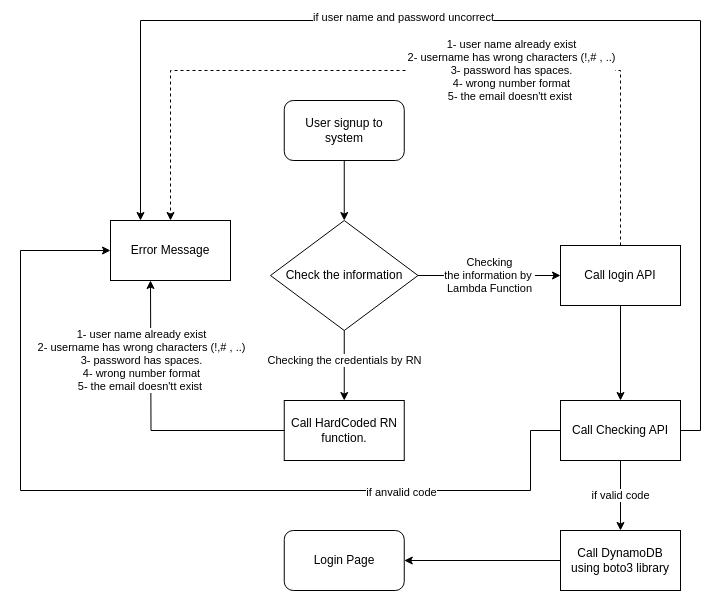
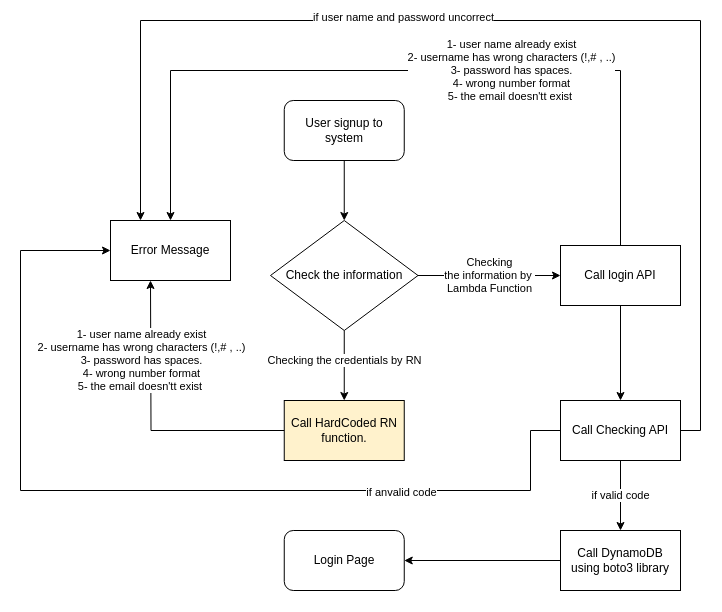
  <mxCell id="0" />
  <mxCell id="1" parent="0" />
  <mxCell id="2" style="edgeStyle=orthogonalEdgeStyle;rounded=0;orthogonalLoop=1;jettySize=auto;html=1;exitX=0.5;exitY=1;exitDx=0;exitDy=0;entryX=0.5;entryY=0;entryDx=0;entryDy=0;" edge="1" parent="1" source="3" target="5"><mxGeometry relative="1" as="geometry" /></mxCell>
  <mxCell id="3" value="User signup to system" style="rounded=1;whiteSpace=wrap;html=1;" vertex="1" parent="1"><mxGeometry x="283.75" y="100" width="120" height="60" as="geometry" /></mxCell>
  <mxCell id="4" value="Call login API" style="rounded=0;whiteSpace=wrap;html=1;" vertex="1" parent="1"><mxGeometry x="560" y="245" width="120" height="60" as="geometry" /></mxCell>
  <mxCell id="5" value="Check the information" style="rhombus;whiteSpace=wrap;html=1;" vertex="1" parent="1"><mxGeometry x="270" y="220" width="147.5" height="110" as="geometry" /></mxCell>
- <mxCell id="6" value="Call HardCoded RN function." style="rounded=0;whiteSpace=wrap;html=1;" vertex="1" parent="1"><mxGeometry x="283.75" y="400" width="120" height="60" as="geometry" /></mxCell>
+ <mxCell id="6" value="Call HardCoded RN function." style="rounded=0;whiteSpace=wrap;html=1;fillColor=#fff2cc;" vertex="1" parent="1"><mxGeometry x="283.75" y="400" width="120" height="60" as="geometry" /></mxCell>
  <mxCell id="7" value="Checking the credentials by RN" style="endArrow=classic;html=1;rounded=0;exitX=0.5;exitY=1;exitDx=0;exitDy=0;entryX=0.5;entryY=0;entryDx=0;entryDy=0;" edge="1" parent="1" source="5" target="6"><mxGeometry x="-0.143" width="50" height="50" relative="1" as="geometry"><mxPoint x="603.75" y="370" as="sourcePoint" /><mxPoint x="653.75" y="320" as="targetPoint" /><mxPoint as="offset" /></mxGeometry></mxCell>
  <mxCell id="8" value="Checking&lt;div&gt;the information by&amp;nbsp;&lt;/div&gt;&lt;div&gt;Lambda Function&lt;/div&gt;" style="endArrow=classic;html=1;rounded=0;exitX=1;exitY=0.5;exitDx=0;exitDy=0;entryX=0;entryY=0.5;entryDx=0;entryDy=0;" edge="1" parent="1" source="5" target="4"><mxGeometry x="-0.004" width="50" height="50" relative="1" as="geometry"><mxPoint x="490" y="380" as="sourcePoint" /><mxPoint x="540" y="330" as="targetPoint" /><mxPoint as="offset" /></mxGeometry></mxCell>
  <mxCell id="9" value="" style="endArrow=classic;html=1;rounded=0;entryX=0.5;entryY=1;entryDx=0;entryDy=0;exitX=0;exitY=0.5;exitDx=0;exitDy=0;edgeStyle=orthogonalEdgeStyle;" edge="1" parent="1" source="6"><mxGeometry width="50" height="50" relative="1" as="geometry"><mxPoint x="263.75" y="430" as="sourcePoint" /><mxPoint x="150" y="280" as="targetPoint" /></mxGeometry></mxCell>
  <mxCell id="10" value="1- user name already exist&lt;div&gt;2- username has wrong characters (!,# , ..)&lt;/div&gt;&lt;div&gt;3- password has spaces.&lt;/div&gt;&lt;div&gt;4- wrong number format&lt;/div&gt;&lt;div&gt;5- the email doesn'tt exist&amp;nbsp;&lt;/div&gt;" style="edgeLabel;html=1;align=center;verticalAlign=middle;resizable=0;points=[];" vertex="1" connectable="0" parent="9"><mxGeometry x="0.214" y="-1" relative="1" as="geometry"><mxPoint x="-11" y="-32" as="offset" /></mxGeometry></mxCell>
  <mxCell id="11" style="edgeStyle=orthogonalEdgeStyle;rounded=0;orthogonalLoop=1;jettySize=auto;html=1;exitX=1;exitY=0.5;exitDx=0;exitDy=0;entryX=0.25;entryY=0;entryDx=0;entryDy=0;" edge="1" parent="1" source="13" target="14"><mxGeometry relative="1" as="geometry"><Array as="points"><mxPoint x="700" y="430" /><mxPoint x="700" y="20" /><mxPoint x="140" y="20" /></Array></mxGeometry></mxCell>
  <mxCell id="12" value="if user name and password uncorrect" style="edgeLabel;html=1;align=center;verticalAlign=middle;resizable=0;points=[];" vertex="1" connectable="0" parent="11"><mxGeometry x="0.224" y="-4" relative="1" as="geometry"><mxPoint as="offset" /></mxGeometry></mxCell>
  <mxCell id="13" value="Call Checking API" style="rounded=0;whiteSpace=wrap;html=1;" vertex="1" parent="1"><mxGeometry x="560" y="400" width="120" height="60" as="geometry" /></mxCell>
  <mxCell id="14" value="Error Message" style="rounded=0;whiteSpace=wrap;html=1;" vertex="1" parent="1"><mxGeometry x="110" y="220" width="120" height="60" as="geometry" /></mxCell>
- <mxCell id="15" value="" style="endArrow=classic;html=1;rounded=0;exitX=0.5;exitY=0;exitDx=0;exitDy=0;entryX=0.5;entryY=0;entryDx=0;entryDy=0;edgeStyle=orthogonalEdgeStyle;dashed=1;" edge="1" parent="1" source="4" target="14"><mxGeometry width="50" height="50" relative="1" as="geometry"><mxPoint x="520" y="370" as="sourcePoint" /><mxPoint x="570" y="320" as="targetPoint" /><Array as="points"><mxPoint x="620" y="70" /><mxPoint x="170" y="70" /></Array></mxGeometry></mxCell>
+ <mxCell id="15" value="" style="endArrow=classic;html=1;rounded=0;exitX=0.5;exitY=0;exitDx=0;exitDy=0;entryX=0.5;entryY=0;entryDx=0;entryDy=0;edgeStyle=orthogonalEdgeStyle;" edge="1" parent="1" source="4" target="14"><mxGeometry width="50" height="50" relative="1" as="geometry"><mxPoint x="520" y="370" as="sourcePoint" /><mxPoint x="570" y="320" as="targetPoint" /><Array as="points"><mxPoint x="620" y="70" /><mxPoint x="170" y="70" /></Array></mxGeometry></mxCell>
  <mxCell id="16" value="1- user name already exist&lt;div&gt;2- username has wrong characters (!,# , ..)&lt;/div&gt;&lt;div&gt;3- password has spaces.&lt;/div&gt;&lt;div&gt;4- wrong number format&lt;/div&gt;&lt;div&gt;5- the email doesn'tt exist&amp;nbsp;&lt;/div&gt;" style="edgeLabel;html=1;align=center;verticalAlign=middle;resizable=0;points=[];" vertex="1" connectable="0" parent="1"><mxGeometry x="510.005" y="69.998" as="geometry" /></mxCell>
  <mxCell id="17" value="" style="endArrow=classic;html=1;rounded=0;exitX=0.5;exitY=1;exitDx=0;exitDy=0;entryX=0.5;entryY=0;entryDx=0;entryDy=0;" edge="1" parent="1" source="4" target="13"><mxGeometry width="50" height="50" relative="1" as="geometry"><mxPoint x="520" y="370" as="sourcePoint" /><mxPoint x="570" y="320" as="targetPoint" /></mxGeometry></mxCell>
  <mxCell id="18" value="Login Page" style="rounded=1;whiteSpace=wrap;html=1;" vertex="1" parent="1"><mxGeometry x="283.75" y="530" width="120" height="60" as="geometry" /></mxCell>
  <mxCell id="19" style="edgeStyle=orthogonalEdgeStyle;rounded=0;orthogonalLoop=1;jettySize=auto;html=1;exitX=0;exitY=0.5;exitDx=0;exitDy=0;entryX=1;entryY=0.5;entryDx=0;entryDy=0;" edge="1" parent="1" source="20" target="18"><mxGeometry relative="1" as="geometry" /></mxCell>
  <mxCell id="20" value="Call DynamoDB&lt;div&gt;using boto3 library&lt;/div&gt;" style="rounded=0;whiteSpace=wrap;html=1;" vertex="1" parent="1"><mxGeometry x="560" y="530" width="120" height="60" as="geometry" /></mxCell>
  <mxCell id="21" value="if valid code" style="endArrow=classic;html=1;rounded=0;exitX=0.5;exitY=1;exitDx=0;exitDy=0;entryX=0.5;entryY=0;entryDx=0;entryDy=0;" edge="1" parent="1" source="13" target="20"><mxGeometry width="50" height="50" relative="1" as="geometry"><mxPoint x="590" y="340" as="sourcePoint" /><mxPoint x="640" y="290" as="targetPoint" /></mxGeometry></mxCell>
  <mxCell id="22" value="" style="endArrow=classic;html=1;rounded=0;exitX=0;exitY=0.5;exitDx=0;exitDy=0;entryX=0;entryY=0.5;entryDx=0;entryDy=0;edgeStyle=orthogonalEdgeStyle;" edge="1" parent="1" source="13" target="14"><mxGeometry width="50" height="50" relative="1" as="geometry"><mxPoint x="530" y="430" as="sourcePoint" /><mxPoint x="80" y="250" as="targetPoint" /><Array as="points"><mxPoint x="530" y="430" /><mxPoint x="530" y="490" /><mxPoint x="20" y="490" /><mxPoint x="20" y="250" /></Array></mxGeometry></mxCell>
  <mxCell id="23" value="if anvalid code" style="edgeLabel;html=1;align=center;verticalAlign=middle;resizable=0;points=[];" vertex="1" connectable="0" parent="22"><mxGeometry x="-0.527" y="1" relative="1" as="geometry"><mxPoint as="offset" /></mxGeometry></mxCell>
